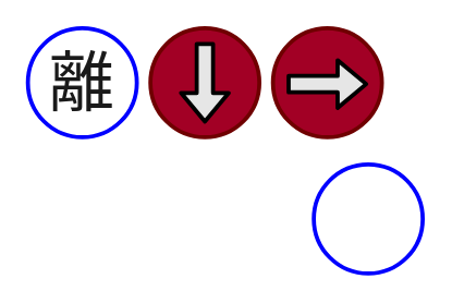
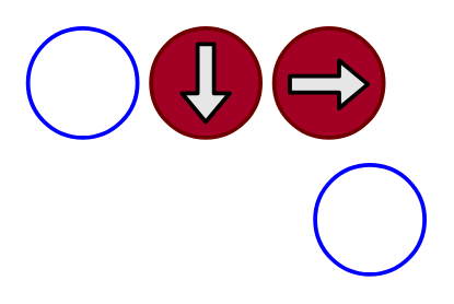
  <mxCell id="0" />
  <mxCell id="1" parent="0" />
  <mxCell id="2" value="" style="ellipse;whiteSpace=wrap;html=1;aspect=fixed;strokeWidth=3;fillColor=none;strokeColor=#0000FF;" parent="1" vertex="1"><mxGeometry x="230" y="120" width="80" height="80" as="geometry" /></mxCell>
  <mxCell id="3" value="" style="group;rotation=-180;" parent="1" vertex="1" connectable="0"><mxGeometry x="200" y="20" width="80" height="80" as="geometry" /></mxCell>
  <mxCell id="4" value="" style="ellipse;whiteSpace=wrap;html=1;aspect=fixed;strokeWidth=3;fillColor=#a20025;fontColor=#ffffff;strokeColor=#6F0000;rotation=-180;" parent="3" vertex="1"><mxGeometry width="80" height="80" as="geometry" /></mxCell>
  <mxCell id="5" value="" style="shape=flexArrow;endArrow=classic;html=1;strokeWidth=3;strokeColor=default;fillColor=#E6E6E6;" parent="3" edge="1"><mxGeometry width="50" height="50" relative="1" as="geometry"><mxPoint x="10" y="41" as="sourcePoint" /><mxPoint x="70" y="41" as="targetPoint" /></mxGeometry></mxCell>
  <mxCell id="6" value="" style="group;rotation=-90;" parent="1" vertex="1" connectable="0"><mxGeometry x="110" y="20" width="80" height="80" as="geometry" /></mxCell>
  <mxCell id="7" value="" style="ellipse;whiteSpace=wrap;html=1;aspect=fixed;strokeWidth=3;fillColor=#a20025;fontColor=#ffffff;strokeColor=#6F0000;rotation=-90;" parent="6" vertex="1"><mxGeometry width="80" height="80" as="geometry" /></mxCell>
  <mxCell id="8" value="" style="shape=flexArrow;endArrow=classic;html=1;strokeWidth=3;strokeColor=default;fillColor=#E6E6E6;" parent="6" edge="1"><mxGeometry width="50" height="50" relative="1" as="geometry"><mxPoint x="40" y="10" as="sourcePoint" /><mxPoint x="40" y="70" as="targetPoint" /></mxGeometry></mxCell>
  <mxCell id="9" value="" style="group;fillColor=none;" vertex="1" connectable="0" parent="1"><mxGeometry x="20" y="20" width="80" height="80" as="geometry" /></mxCell>
  <mxCell id="10" value="" style="ellipse;whiteSpace=wrap;html=1;aspect=fixed;strokeWidth=3;fillColor=none;strokeColor=#0000FF;" vertex="1" parent="9"><mxGeometry width="80" height="80" as="geometry" /></mxCell>
- <mxCell id="11" value="&lt;font face=&quot;Verdana&quot; style=&quot;font-size: 48px;&quot;&gt;離&lt;br style=&quot;font-size: 48px;&quot;&gt;&lt;/font&gt;" style="text;strokeColor=none;align=center;fillColor=none;html=1;verticalAlign=middle;whiteSpace=wrap;rounded=0;fontSize=48;labelBorderColor=none;fontColor=#1A1A1A;" vertex="1" parent="9"><mxGeometry y="15" width="80" height="50" as="geometry" /></mxCell>
